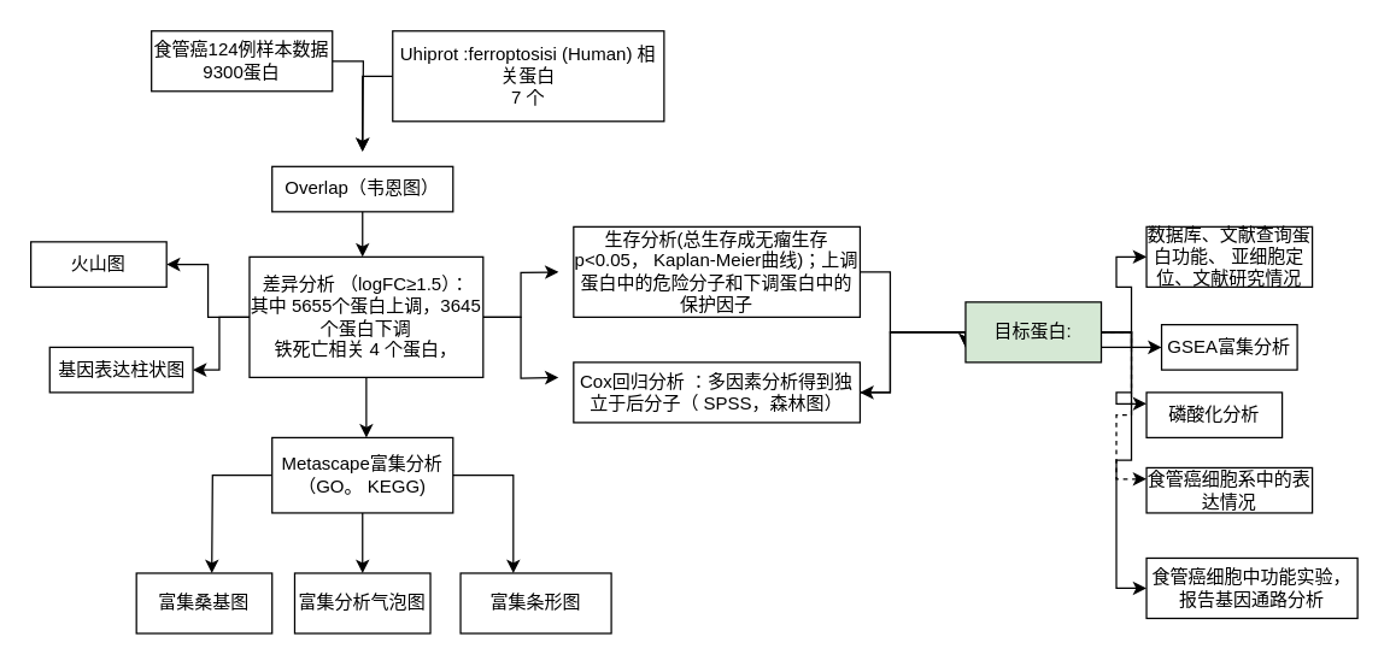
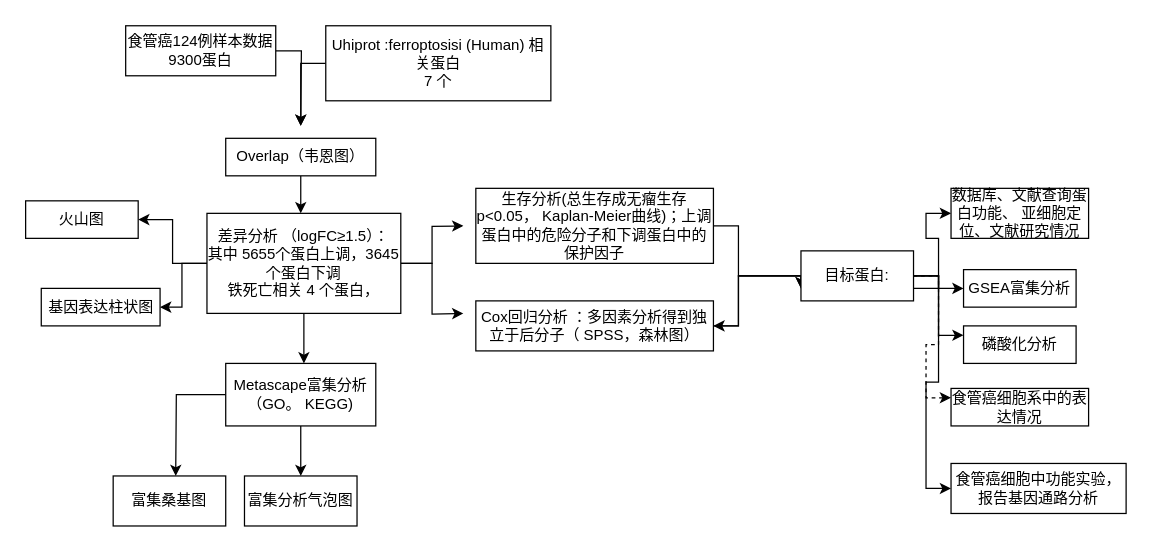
  <mxCell id="0" />
  <mxCell id="1" parent="0" />
  <mxCell id="2" style="edgeStyle=orthogonalEdgeStyle;rounded=0;orthogonalLoop=1;jettySize=auto;html=1;" edge="1" parent="1" source="3"><mxGeometry relative="1" as="geometry"><mxPoint x="240" y="100" as="targetPoint" /></mxGeometry></mxCell>
  <mxCell id="3" value="&lt;div&gt;食管癌124例样本数据&lt;/div&gt;&lt;div&gt;9300蛋白&lt;/div&gt;" style="rounded=0;whiteSpace=wrap;html=1;" vertex="1" parent="1"><mxGeometry x="100" y="20" width="120" height="40" as="geometry" /></mxCell>
  <mxCell id="4" style="edgeStyle=orthogonalEdgeStyle;rounded=0;orthogonalLoop=1;jettySize=auto;html=1;" edge="1" parent="1" source="5"><mxGeometry relative="1" as="geometry"><mxPoint x="240" y="100" as="targetPoint" /></mxGeometry></mxCell>
  <mxCell id="5" value="Uhiprot :ferroptosisi (Human) 相关蛋白&lt;br&gt;7 个" style="rounded=0;whiteSpace=wrap;html=1;" vertex="1" parent="1"><mxGeometry x="260" y="20" width="180" height="60" as="geometry" /></mxCell>
  <mxCell id="6" style="edgeStyle=orthogonalEdgeStyle;rounded=0;orthogonalLoop=1;jettySize=auto;html=1;" edge="1" parent="1" source="7"><mxGeometry relative="1" as="geometry"><mxPoint x="240" y="170" as="targetPoint" /></mxGeometry></mxCell>
  <mxCell id="7" value="Overlap（韦恩图）" style="rounded=0;whiteSpace=wrap;html=1;" vertex="1" parent="1"><mxGeometry x="180" y="110" width="120" height="30" as="geometry" /></mxCell>
  <mxCell id="8" style="edgeStyle=orthogonalEdgeStyle;rounded=0;orthogonalLoop=1;jettySize=auto;html=1;entryX=1;entryY=0.5;entryDx=0;entryDy=0;" edge="1" parent="1" source="13" target="14"><mxGeometry relative="1" as="geometry"><mxPoint x="110" y="220" as="targetPoint" /></mxGeometry></mxCell>
  <mxCell id="9" style="edgeStyle=orthogonalEdgeStyle;rounded=0;orthogonalLoop=1;jettySize=auto;html=1;entryX=1;entryY=0.5;entryDx=0;entryDy=0;" edge="1" parent="1" source="13" target="15"><mxGeometry relative="1" as="geometry" /></mxCell>
  <mxCell id="10" style="edgeStyle=orthogonalEdgeStyle;rounded=0;orthogonalLoop=1;jettySize=auto;html=1;" edge="1" parent="1" source="13"><mxGeometry relative="1" as="geometry"><mxPoint x="370" y="180" as="targetPoint" /></mxGeometry></mxCell>
  <mxCell id="11" style="edgeStyle=orthogonalEdgeStyle;rounded=0;orthogonalLoop=1;jettySize=auto;html=1;" edge="1" parent="1" source="13"><mxGeometry relative="1" as="geometry"><mxPoint x="370" y="250" as="targetPoint" /></mxGeometry></mxCell>
  <mxCell id="12" style="edgeStyle=orthogonalEdgeStyle;rounded=0;orthogonalLoop=1;jettySize=auto;html=1;" edge="1" parent="1" source="13"><mxGeometry relative="1" as="geometry"><mxPoint x="242.5" y="290" as="targetPoint" /></mxGeometry></mxCell>
  <mxCell id="13" value="差异分析 （logFC≥1.5）：&lt;br&gt;其中 5655个蛋白上调，3645个蛋白下调&lt;br&gt;铁死亡相关 4 个蛋白，" style="rounded=0;whiteSpace=wrap;html=1;" vertex="1" parent="1"><mxGeometry x="165" y="170" width="155" height="80" as="geometry" /></mxCell>
  <mxCell id="14" value="火山图" style="rounded=0;whiteSpace=wrap;html=1;" vertex="1" parent="1"><mxGeometry x="20" y="160" width="90" height="30" as="geometry" /></mxCell>
  <mxCell id="15" value="基因表达柱状图" style="rounded=0;whiteSpace=wrap;html=1;" vertex="1" parent="1"><mxGeometry x="32.5" y="230" width="95" height="30" as="geometry" /></mxCell>
  <mxCell id="16" style="edgeStyle=orthogonalEdgeStyle;rounded=0;orthogonalLoop=1;jettySize=auto;html=1;" edge="1" parent="1" source="19"><mxGeometry relative="1" as="geometry"><mxPoint x="240" y="380" as="targetPoint" /></mxGeometry></mxCell>
  <mxCell id="17" style="edgeStyle=orthogonalEdgeStyle;rounded=0;orthogonalLoop=1;jettySize=auto;html=1;" edge="1" parent="1" source="19"><mxGeometry relative="1" as="geometry"><mxPoint x="140" y="380" as="targetPoint" /></mxGeometry></mxCell>
- <mxCell id="18" style="edgeStyle=orthogonalEdgeStyle;rounded=0;orthogonalLoop=1;jettySize=auto;html=1;" edge="1" parent="1" source="19" target="20"><mxGeometry relative="1" as="geometry"><mxPoint x="340" y="380" as="targetPoint" /><Array as="points"><mxPoint x="340" y="315" /></Array></mxGeometry></mxCell>
  <mxCell id="19" value="Metascape富集分析 （GO。 KEGG)" style="whiteSpace=wrap;html=1;" vertex="1" parent="1"><mxGeometry x="180" y="290" width="120" height="50" as="geometry" /></mxCell>
- <mxCell id="20" value="富集条形图" style="rounded=0;whiteSpace=wrap;html=1;" vertex="1" parent="1"><mxGeometry x="305" y="380" width="100" height="40" as="geometry" /></mxCell>
  <mxCell id="21" value="富集分析气泡图" style="whiteSpace=wrap;html=1;" vertex="1" parent="1"><mxGeometry x="195" y="380" width="90" height="40" as="geometry" /></mxCell>
  <mxCell id="22" value="富集桑基图" style="whiteSpace=wrap;html=1;" vertex="1" parent="1"><mxGeometry x="90" y="380" width="90" height="40" as="geometry" /></mxCell>
  <mxCell id="23" style="edgeStyle=orthogonalEdgeStyle;rounded=0;orthogonalLoop=1;jettySize=auto;html=1;" edge="1" parent="1" source="24"><mxGeometry relative="1" as="geometry"><mxPoint x="640" y="230" as="targetPoint" /><Array as="points"><mxPoint x="590" y="180" /><mxPoint x="590" y="220" /><mxPoint x="640" y="220" /></Array></mxGeometry></mxCell>
  <mxCell id="24" value="&lt;div&gt;生存分析(总生存成无瘤生存p&amp;lt;0.05， Kaplan-Meier曲线)；&lt;span style=&quot;color: rgb(0, 0, 0); --darkreader-inline-color: #cbcac9;&quot; data-darkreader-inline-color=&quot;&quot;&gt;上调蛋白中的危险分子和下调蛋白&lt;/span&gt;&lt;span data-darkreader-inline-bgcolor=&quot;&quot; style=&quot;background-color: initial; color: rgb(0, 0, 0); --darkreader-inline-color: #cbcac9; --darkreader-inline-bgcolor: initial;&quot; data-darkreader-inline-color=&quot;&quot;&gt;中的保护因子&lt;/span&gt;&lt;/div&gt;" style="whiteSpace=wrap;html=1;" vertex="1" parent="1"><mxGeometry x="380" y="150" width="190" height="60" as="geometry" /></mxCell>
  <mxCell id="25" style="edgeStyle=orthogonalEdgeStyle;rounded=0;orthogonalLoop=1;jettySize=auto;html=1;" edge="1" parent="1" source="26"><mxGeometry relative="1" as="geometry"><mxPoint x="640" y="230" as="targetPoint" /><Array as="points"><mxPoint x="590" y="260" /><mxPoint x="590" y="220" /><mxPoint x="640" y="220" /></Array></mxGeometry></mxCell>
  <mxCell id="26" value="Cox回归分析 ：多因素分析得到独立于后分子（ SPSS，森林图）" style="whiteSpace=wrap;html=1;" vertex="1" parent="1"><mxGeometry x="380" y="240" width="190" height="40" as="geometry" /></mxCell>
  <mxCell id="27" style="edgeStyle=orthogonalEdgeStyle;rounded=0;orthogonalLoop=1;jettySize=auto;html=1;entryX=0;entryY=0.5;entryDx=0;entryDy=0;" edge="1" parent="1" source="33" target="34"><mxGeometry relative="1" as="geometry"><Array as="points"><mxPoint x="750" y="230" /><mxPoint x="750" y="190" /><mxPoint x="740" y="190" /><mxPoint x="740" y="170" /></Array></mxGeometry></mxCell>
  <mxCell id="28" style="edgeStyle=orthogonalEdgeStyle;rounded=0;orthogonalLoop=1;jettySize=auto;html=1;" edge="1" parent="1" source="33" target="35"><mxGeometry relative="1" as="geometry" /></mxCell>
  <mxCell id="29" style="edgeStyle=orthogonalEdgeStyle;rounded=0;orthogonalLoop=1;jettySize=auto;html=1;entryX=0;entryY=0.25;entryDx=0;entryDy=0;" edge="1" parent="1" source="33" target="36"><mxGeometry relative="1" as="geometry" /></mxCell>
  <mxCell id="30" style="edgeStyle=orthogonalEdgeStyle;rounded=0;orthogonalLoop=1;jettySize=auto;html=1;entryX=0;entryY=0.25;entryDx=0;entryDy=0;dashed=1;" edge="1" parent="1" source="33" target="37"><mxGeometry relative="1" as="geometry" /></mxCell>
  <mxCell id="31" style="edgeStyle=orthogonalEdgeStyle;rounded=0;orthogonalLoop=1;jettySize=auto;html=1;entryX=0;entryY=0.5;entryDx=0;entryDy=0;" edge="1" parent="1" source="33" target="38"><mxGeometry relative="1" as="geometry" /></mxCell>
  <mxCell id="32" value="" style="edgeStyle=orthogonalEdgeStyle;rounded=0;orthogonalLoop=1;jettySize=auto;html=1;" edge="1" parent="1" source="33" target="26"><mxGeometry relative="1" as="geometry"><Array as="points"><mxPoint x="590" y="220" /><mxPoint x="590" y="260" /></Array></mxGeometry></mxCell>
- <mxCell id="33" value="目标蛋白:" style="whiteSpace=wrap;html=1;fillColor=#d5e8d4;" vertex="1" parent="1"><mxGeometry x="640" y="200" width="90" height="40" as="geometry" /></mxCell>
+ <mxCell id="33" value="目标蛋白:" style="whiteSpace=wrap;html=1;" vertex="1" parent="1"><mxGeometry x="640" y="200" width="90" height="40" as="geometry" /></mxCell>
  <mxCell id="34" value="数据库、文献查询蛋白功能、 亚细胞定位、文献研究情况" style="rounded=0;whiteSpace=wrap;html=1;" vertex="1" parent="1"><mxGeometry x="760" y="150" width="110" height="40" as="geometry" /></mxCell>
  <mxCell id="35" value="GSEA富集分析" style="whiteSpace=wrap;html=1;" vertex="1" parent="1"><mxGeometry x="770" y="215" width="90" height="30" as="geometry" /></mxCell>
- <mxCell id="36" value="磷酸化分析" style="whiteSpace=wrap;html=1;" vertex="1" parent="1"><mxGeometry x="760" y="260" width="90" height="30" as="geometry" /></mxCell>
+ <mxCell id="36" value="磷酸化分析" style="whiteSpace=wrap;html=1;" vertex="1" parent="1"><mxGeometry x="770" y="260" width="90" height="30" as="geometry" /></mxCell>
  <mxCell id="37" value="食管癌细胞系中的表达情况" style="whiteSpace=wrap;html=1;" vertex="1" parent="1"><mxGeometry x="760" y="310" width="110" height="30" as="geometry" /></mxCell>
  <mxCell id="38" value="&lt;div&gt;食管癌细胞中功能实验，报告&lt;span data-darkreader-inline-color=&quot;&quot; data-darkreader-inline-bgcolor=&quot;&quot; style=&quot;background-color: initial; color: rgb(0, 0, 0); --darkreader-inline-bgcolor: initial; --darkreader-inline-color: #cbcac9;&quot;&gt;基因通路分析&lt;/span&gt;&lt;/div&gt;" style="whiteSpace=wrap;html=1;" vertex="1" parent="1"><mxGeometry x="760" y="370" width="140" height="40" as="geometry" /></mxCell>
